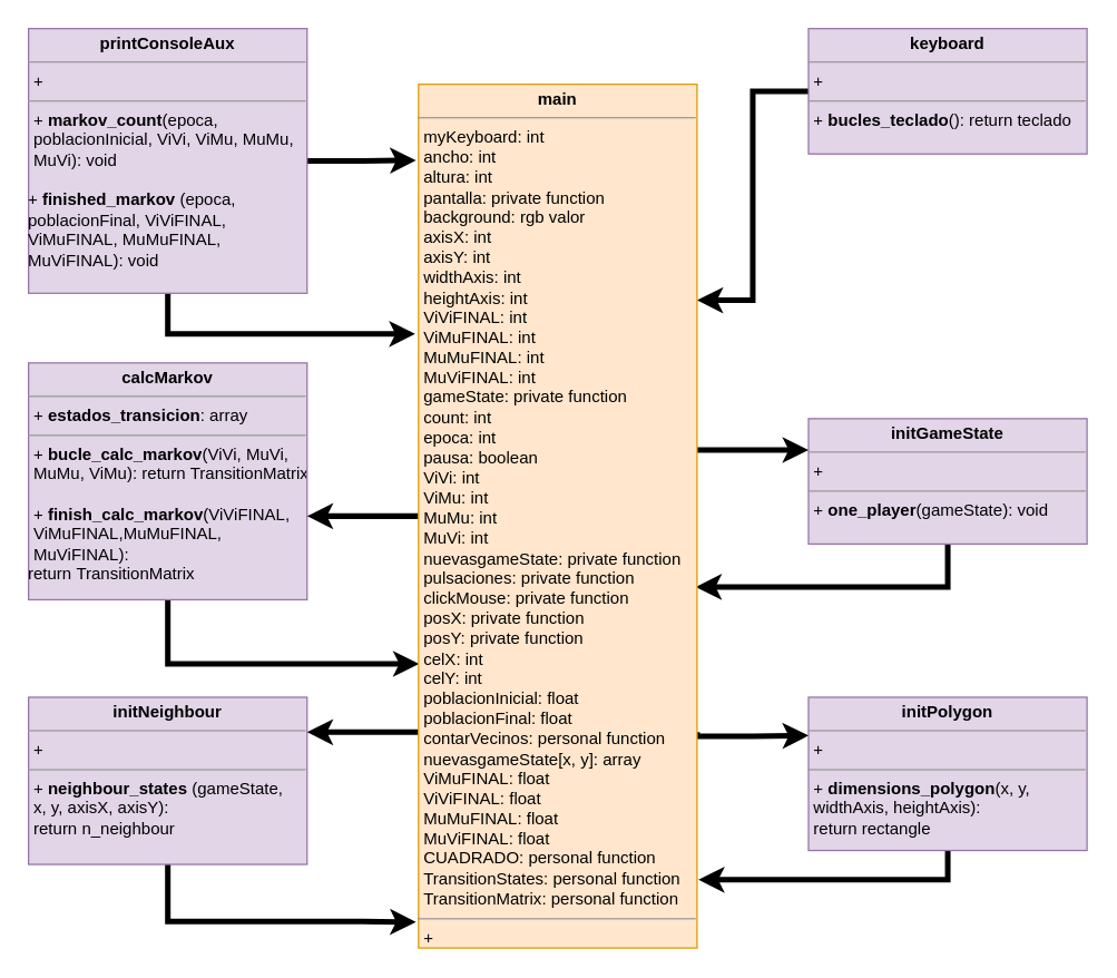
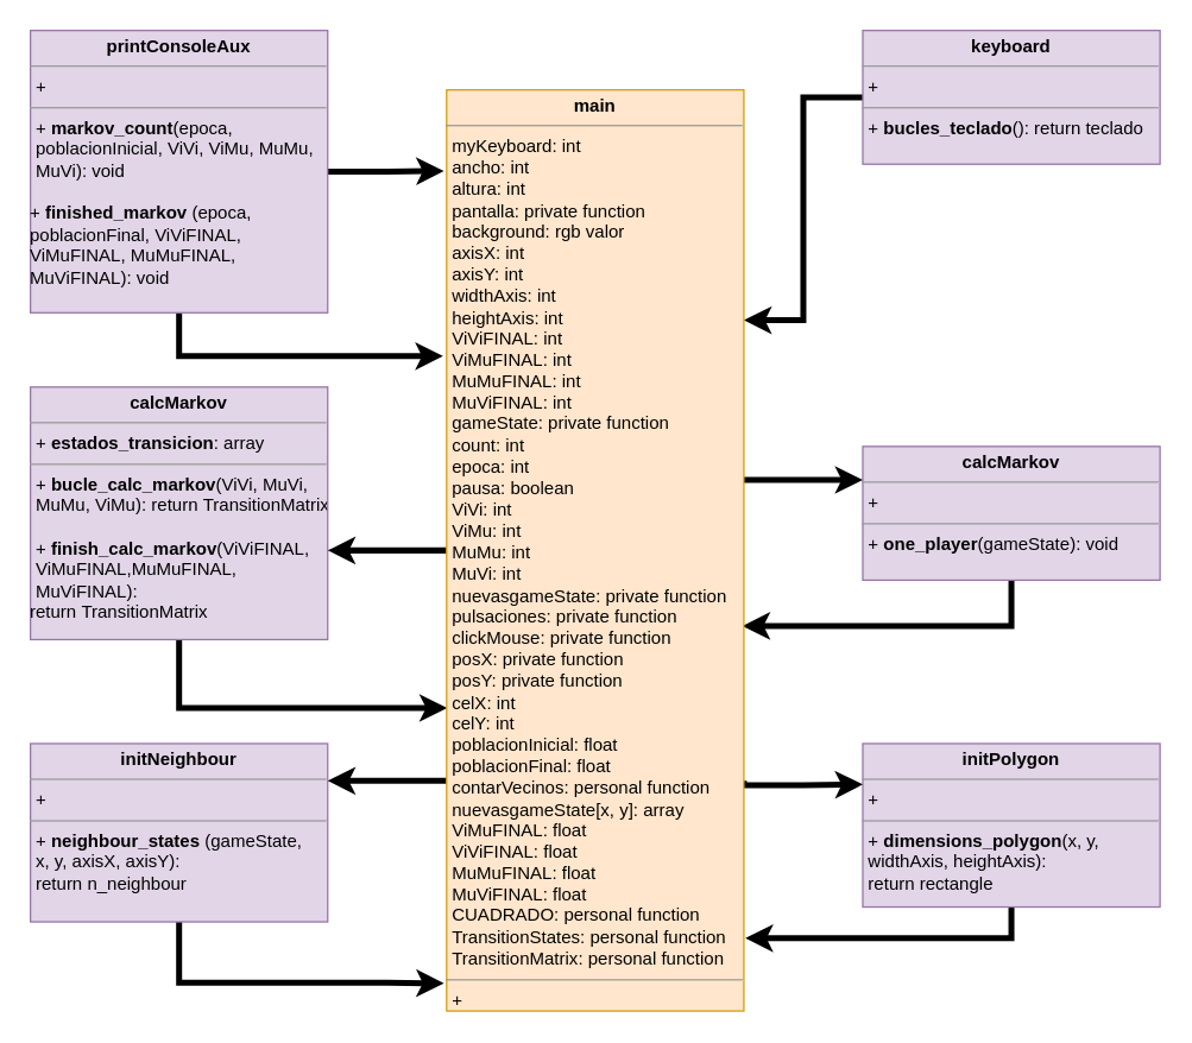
  <mxCell id="0" />
  <mxCell id="1" parent="0" />
  <mxCell id="2" style="edgeStyle=orthogonalEdgeStyle;rounded=0;orthogonalLoop=1;jettySize=auto;html=1;entryX=1;entryY=0.25;entryDx=0;entryDy=0;strokeWidth=4;" edge="1" parent="1" source="3" target="19"><mxGeometry relative="1" as="geometry" /></mxCell>
  <mxCell id="3" value="&lt;p style=&quot;margin: 0px ; margin-top: 4px ; text-align: center&quot;&gt;&lt;b&gt;keyboard&lt;/b&gt;&lt;/p&gt;&lt;hr size=&quot;1&quot;&gt;&lt;p style=&quot;margin: 0px ; margin-left: 4px&quot;&gt;+&amp;nbsp;&lt;/p&gt;&lt;hr size=&quot;1&quot;&gt;&lt;p style=&quot;margin: 0px ; margin-left: 4px&quot;&gt;+ &lt;b&gt;bucles_teclado&lt;/b&gt;(): return teclado&lt;/p&gt;" style="verticalAlign=top;align=left;overflow=fill;fontSize=12;fontFamily=Helvetica;html=1;fillColor=#e1d5e7;strokeColor=#9673a6;" vertex="1" parent="1"><mxGeometry x="580" y="20" width="200" height="90" as="geometry" /></mxCell>
  <mxCell id="4" style="edgeStyle=orthogonalEdgeStyle;rounded=0;orthogonalLoop=1;jettySize=auto;html=1;entryX=-0.009;entryY=0.088;entryDx=0;entryDy=0;entryPerimeter=0;strokeWidth=4;" edge="1" parent="1" source="6" target="19"><mxGeometry relative="1" as="geometry" /></mxCell>
  <mxCell id="5" style="edgeStyle=orthogonalEdgeStyle;rounded=0;orthogonalLoop=1;jettySize=auto;html=1;entryX=-0.012;entryY=0.289;entryDx=0;entryDy=0;entryPerimeter=0;strokeWidth=4;" edge="1" parent="1" source="6" target="19"><mxGeometry relative="1" as="geometry"><Array as="points"><mxPoint x="120" y="239" /></Array></mxGeometry></mxCell>
  <mxCell id="6" value="&lt;p style=&quot;margin: 0px ; margin-top: 4px ; text-align: center&quot;&gt;&lt;b&gt;printConsoleAux&lt;/b&gt;&lt;/p&gt;&lt;hr size=&quot;1&quot;&gt;&lt;p style=&quot;margin: 0px ; margin-left: 4px&quot;&gt;+&amp;nbsp;&lt;/p&gt;&lt;hr size=&quot;1&quot;&gt;&lt;p style=&quot;margin: 0px ; margin-left: 4px&quot;&gt;+ &lt;b&gt;markov_count&lt;/b&gt;(epoca,&amp;nbsp;&lt;/p&gt;&lt;p style=&quot;margin: 0px ; margin-left: 4px&quot;&gt;poblacionInicial,&amp;nbsp;&lt;span&gt;ViVi, ViMu, MuMu,&amp;nbsp;&lt;/span&gt;&lt;/p&gt;&lt;p style=&quot;margin: 0px ; margin-left: 4px&quot;&gt;&lt;span&gt;MuVi): void&lt;/span&gt;&lt;/p&gt;&lt;p style=&quot;margin: 0px ; margin-left: 4px&quot;&gt;&lt;/p&gt;&lt;br&gt;+ &lt;b&gt;finished_markov&lt;/b&gt; (epoca, &lt;br&gt;poblacionFinal, ViViFINAL, &lt;br&gt;ViMuFINAL, MuMuFINAL, &lt;br&gt;MuViFINAL): void" style="verticalAlign=top;align=left;overflow=fill;fontSize=12;fontFamily=Helvetica;html=1;fillColor=#e1d5e7;strokeColor=#9673a6;" vertex="1" parent="1"><mxGeometry x="20" y="20" width="200" height="190" as="geometry" /></mxCell>
  <mxCell id="7" style="edgeStyle=orthogonalEdgeStyle;rounded=0;orthogonalLoop=1;jettySize=auto;html=1;entryX=0.995;entryY=0.582;entryDx=0;entryDy=0;entryPerimeter=0;strokeWidth=4;" edge="1" parent="1" source="8" target="19"><mxGeometry relative="1" as="geometry"><Array as="points"><mxPoint x="680" y="421" /></Array></mxGeometry></mxCell>
- <mxCell id="8" value="&lt;p style=&quot;margin: 0px ; margin-top: 4px ; text-align: center&quot;&gt;&lt;b&gt;initGameState&lt;/b&gt;&lt;/p&gt;&lt;hr size=&quot;1&quot;&gt;&lt;p style=&quot;margin: 0px ; margin-left: 4px&quot;&gt;+&amp;nbsp;&lt;/p&gt;&lt;hr size=&quot;1&quot;&gt;&lt;p style=&quot;margin: 0px ; margin-left: 4px&quot;&gt;+ &lt;b&gt;one_player&lt;/b&gt;(gameState): void&lt;/p&gt;" style="verticalAlign=top;align=left;overflow=fill;fontSize=12;fontFamily=Helvetica;html=1;fillColor=#e1d5e7;strokeColor=#9673a6;" vertex="1" parent="1"><mxGeometry x="580" y="300" width="200" height="90" as="geometry" /></mxCell>
+ <mxCell id="8" value="&lt;p style=&quot;margin: 0px ; margin-top: 4px ; text-align: center&quot;&gt;&lt;b&gt;calcMarkov&lt;/b&gt;&lt;/p&gt;&lt;hr size=&quot;1&quot;&gt;&lt;p style=&quot;margin: 0px ; margin-left: 4px&quot;&gt;+&amp;nbsp;&lt;/p&gt;&lt;hr size=&quot;1&quot;&gt;&lt;p style=&quot;margin: 0px ; margin-left: 4px&quot;&gt;+ &lt;b&gt;one_player&lt;/b&gt;(gameState): void&lt;/p&gt;" style="verticalAlign=top;align=left;overflow=fill;fontSize=12;fontFamily=Helvetica;html=1;fillColor=#e1d5e7;strokeColor=#9673a6;" vertex="1" parent="1"><mxGeometry x="580" y="300" width="200" height="90" as="geometry" /></mxCell>
  <mxCell id="9" style="edgeStyle=orthogonalEdgeStyle;rounded=0;orthogonalLoop=1;jettySize=auto;html=1;exitX=0.5;exitY=1;exitDx=0;exitDy=0;entryX=0.002;entryY=0.671;entryDx=0;entryDy=0;entryPerimeter=0;strokeWidth=4;" edge="1" parent="1" source="10" target="19"><mxGeometry relative="1" as="geometry" /></mxCell>
  <mxCell id="10" value="&lt;p style=&quot;margin: 0px ; margin-top: 4px ; text-align: center&quot;&gt;&lt;b&gt;calcMarkov&lt;/b&gt;&lt;/p&gt;&lt;hr size=&quot;1&quot;&gt;&lt;p style=&quot;margin: 0px ; margin-left: 4px&quot;&gt;+&amp;nbsp;&lt;b&gt;estados_transicion&lt;/b&gt;: array&lt;/p&gt;&lt;hr size=&quot;1&quot;&gt;&lt;p style=&quot;margin: 0px ; margin-left: 4px&quot;&gt;+&amp;nbsp;&lt;b&gt;bucle_calc_markov&lt;/b&gt;(ViVi, MuVi,&amp;nbsp;&lt;/p&gt;&lt;p style=&quot;margin: 0px ; margin-left: 4px&quot;&gt;MuMu, ViMu): return&amp;nbsp;TransitionMatrix&lt;/p&gt;&lt;p style=&quot;margin: 0px ; margin-left: 4px&quot;&gt;&lt;br&gt;&lt;/p&gt;&lt;p style=&quot;margin: 0px ; margin-left: 4px&quot;&gt;+&amp;nbsp;&lt;b&gt;finish_calc_markov&lt;/b&gt;(ViViFINAL,&lt;/p&gt;&lt;p style=&quot;margin: 0px ; margin-left: 4px&quot;&gt;ViMuFINAL,MuMuFINAL,&lt;/p&gt;&lt;p style=&quot;margin: 0px ; margin-left: 4px&quot;&gt;MuViFINAL):&amp;nbsp;&lt;/p&gt;return&amp;nbsp;TransitionMatrix" style="verticalAlign=top;align=left;overflow=fill;fontSize=12;fontFamily=Helvetica;html=1;fillColor=#e1d5e7;strokeColor=#9673a6;" vertex="1" parent="1"><mxGeometry x="20" y="260" width="200" height="170" as="geometry" /></mxCell>
  <mxCell id="11" style="edgeStyle=orthogonalEdgeStyle;rounded=0;orthogonalLoop=1;jettySize=auto;html=1;entryX=-0.009;entryY=0.97;entryDx=0;entryDy=0;entryPerimeter=0;strokeWidth=4;" edge="1" parent="1" source="12" target="19"><mxGeometry relative="1" as="geometry"><Array as="points"><mxPoint x="120" y="661" /><mxPoint x="260" y="661" /></Array></mxGeometry></mxCell>
  <mxCell id="12" value="&lt;p style=&quot;margin: 0px ; margin-top: 4px ; text-align: center&quot;&gt;&lt;b&gt;initNeighbour&lt;/b&gt;&lt;/p&gt;&lt;hr size=&quot;1&quot;&gt;&lt;p style=&quot;margin: 0px ; margin-left: 4px&quot;&gt;+&amp;nbsp;&lt;/p&gt;&lt;hr size=&quot;1&quot;&gt;&lt;p style=&quot;margin: 0px ; margin-left: 4px&quot;&gt;+ &lt;b&gt;neighbour_states&lt;/b&gt; (gameState,&amp;nbsp;&lt;/p&gt;&lt;p style=&quot;margin: 0px ; margin-left: 4px&quot;&gt;x, y, axisX, axisY):&amp;nbsp;&lt;/p&gt;&lt;p style=&quot;margin: 0px ; margin-left: 4px&quot;&gt;return n_neighbour&lt;/p&gt;&lt;p style=&quot;margin: 0px ; margin-left: 4px&quot;&gt;&lt;br&gt;&lt;/p&gt;" style="verticalAlign=top;align=left;overflow=fill;fontSize=12;fontFamily=Helvetica;html=1;fillColor=#e1d5e7;strokeColor=#9673a6;" vertex="1" parent="1"><mxGeometry x="20" y="500" width="200" height="120" as="geometry" /></mxCell>
  <mxCell id="13" style="edgeStyle=orthogonalEdgeStyle;rounded=0;orthogonalLoop=1;jettySize=auto;html=1;exitX=0.5;exitY=1;exitDx=0;exitDy=0;entryX=1.005;entryY=0.921;entryDx=0;entryDy=0;entryPerimeter=0;strokeWidth=4;" edge="1" parent="1" source="14" target="19"><mxGeometry relative="1" as="geometry"><Array as="points"><mxPoint x="680" y="631" /></Array></mxGeometry></mxCell>
  <mxCell id="14" value="&lt;p style=&quot;margin: 0px ; margin-top: 4px ; text-align: center&quot;&gt;&lt;b&gt;initPolygon&lt;/b&gt;&lt;/p&gt;&lt;hr size=&quot;1&quot;&gt;&lt;p style=&quot;margin: 0px ; margin-left: 4px&quot;&gt;+&amp;nbsp;&lt;/p&gt;&lt;hr size=&quot;1&quot;&gt;&lt;p style=&quot;margin: 0px ; margin-left: 4px&quot;&gt;+&amp;nbsp;&lt;b&gt;dimensions_polygon&lt;/b&gt;(x, y,&amp;nbsp;&lt;/p&gt;&lt;p style=&quot;margin: 0px ; margin-left: 4px&quot;&gt;widthAxis, heightAxis):&lt;/p&gt;&lt;p style=&quot;margin: 0px ; margin-left: 4px&quot;&gt;return rectangle&lt;br&gt;&lt;/p&gt;" style="verticalAlign=top;align=left;overflow=fill;fontSize=12;fontFamily=Helvetica;html=1;fillColor=#e1d5e7;strokeColor=#9673a6;" vertex="1" parent="1"><mxGeometry x="580" y="500" width="200" height="110" as="geometry" /></mxCell>
  <mxCell id="15" style="edgeStyle=orthogonalEdgeStyle;rounded=0;orthogonalLoop=1;jettySize=auto;html=1;entryX=0;entryY=0.25;entryDx=0;entryDy=0;strokeWidth=4;" edge="1" parent="1" source="19" target="8"><mxGeometry relative="1" as="geometry"><Array as="points"><mxPoint x="540" y="323" /></Array></mxGeometry></mxCell>
  <mxCell id="16" style="edgeStyle=orthogonalEdgeStyle;rounded=0;orthogonalLoop=1;jettySize=auto;html=1;exitX=1;exitY=0.75;exitDx=0;exitDy=0;entryX=0;entryY=0.25;entryDx=0;entryDy=0;strokeWidth=4;" edge="1" parent="1" source="19" target="14"><mxGeometry relative="1" as="geometry"><Array as="points"><mxPoint x="500" y="528" /><mxPoint x="540" y="528" /></Array></mxGeometry></mxCell>
  <mxCell id="17" style="edgeStyle=orthogonalEdgeStyle;rounded=0;orthogonalLoop=1;jettySize=auto;html=1;exitX=0;exitY=0.75;exitDx=0;exitDy=0;entryX=1;entryY=0.209;entryDx=0;entryDy=0;entryPerimeter=0;strokeWidth=4;" edge="1" parent="1" source="19" target="12"><mxGeometry relative="1" as="geometry" /></mxCell>
  <mxCell id="18" style="edgeStyle=orthogonalEdgeStyle;rounded=0;orthogonalLoop=1;jettySize=auto;html=1;entryX=1;entryY=0.647;entryDx=0;entryDy=0;entryPerimeter=0;strokeWidth=4;" edge="1" parent="1" source="19" target="10"><mxGeometry relative="1" as="geometry" /></mxCell>
  <mxCell id="19" value="&lt;p style=&quot;margin: 0px ; margin-top: 4px ; text-align: center&quot;&gt;&lt;b&gt;main&lt;/b&gt;&lt;/p&gt;&lt;hr size=&quot;1&quot;&gt;&lt;p style=&quot;margin: 0px ; margin-left: 4px&quot;&gt;myKeyboard: int&lt;/p&gt;&lt;p style=&quot;margin: 0px ; margin-left: 4px&quot;&gt;ancho: int&lt;/p&gt;&lt;p style=&quot;margin: 0px ; margin-left: 4px&quot;&gt;altura: int&lt;/p&gt;&lt;p style=&quot;margin: 0px ; margin-left: 4px&quot;&gt;pantalla: private function&lt;/p&gt;&lt;p style=&quot;margin: 0px ; margin-left: 4px&quot;&gt;background: rgb valor&lt;/p&gt;&lt;p style=&quot;margin: 0px ; margin-left: 4px&quot;&gt;axisX: int&lt;/p&gt;&lt;p style=&quot;margin: 0px ; margin-left: 4px&quot;&gt;axisY: int&lt;/p&gt;&lt;p style=&quot;margin: 0px ; margin-left: 4px&quot;&gt;widthAxis: int&lt;/p&gt;&lt;p style=&quot;margin: 0px ; margin-left: 4px&quot;&gt;heightAxis: int&lt;/p&gt;&lt;p style=&quot;margin: 0px ; margin-left: 4px&quot;&gt;ViViFINAL: int&lt;/p&gt;&lt;p style=&quot;margin: 0px ; margin-left: 4px&quot;&gt;ViMuFINAL: int&lt;/p&gt;&lt;p style=&quot;margin: 0px ; margin-left: 4px&quot;&gt;MuMuFINAL: int&lt;/p&gt;&lt;p style=&quot;margin: 0px ; margin-left: 4px&quot;&gt;MuViFINAL: int&lt;/p&gt;&lt;p style=&quot;margin: 0px ; margin-left: 4px&quot;&gt;gameState: private function&lt;/p&gt;&lt;p style=&quot;margin: 0px ; margin-left: 4px&quot;&gt;count: int&lt;/p&gt;&lt;p style=&quot;margin: 0px ; margin-left: 4px&quot;&gt;epoca: int&lt;/p&gt;&lt;p style=&quot;margin: 0px ; margin-left: 4px&quot;&gt;pausa: boolean&lt;/p&gt;&lt;p style=&quot;margin: 0px ; margin-left: 4px&quot;&gt;ViVi: int&lt;/p&gt;&lt;p style=&quot;margin: 0px ; margin-left: 4px&quot;&gt;ViMu: int&lt;/p&gt;&lt;p style=&quot;margin: 0px ; margin-left: 4px&quot;&gt;MuMu: int&lt;/p&gt;&lt;p style=&quot;margin: 0px ; margin-left: 4px&quot;&gt;MuVi: int&lt;/p&gt;&lt;p style=&quot;margin: 0px ; margin-left: 4px&quot;&gt;nuevasgameState: private function&lt;/p&gt;&lt;p style=&quot;margin: 0px ; margin-left: 4px&quot;&gt;pulsaciones: private function&lt;/p&gt;&lt;p style=&quot;margin: 0px ; margin-left: 4px&quot;&gt;clickMouse: private function&lt;/p&gt;&lt;p style=&quot;margin: 0px ; margin-left: 4px&quot;&gt;posX: private function&lt;/p&gt;&lt;p style=&quot;margin: 0px ; margin-left: 4px&quot;&gt;posY: private function&lt;/p&gt;&lt;p style=&quot;margin: 0px ; margin-left: 4px&quot;&gt;celX: int&lt;/p&gt;&lt;p style=&quot;margin: 0px ; margin-left: 4px&quot;&gt;celY: int&lt;/p&gt;&lt;p style=&quot;margin: 0px ; margin-left: 4px&quot;&gt;poblacionInicial: float&lt;/p&gt;&lt;p style=&quot;margin: 0px ; margin-left: 4px&quot;&gt;poblacionFinal: float&lt;/p&gt;&lt;p style=&quot;margin: 0px ; margin-left: 4px&quot;&gt;contarVecinos: personal function&lt;/p&gt;&lt;p style=&quot;margin: 0px ; margin-left: 4px&quot;&gt;nuevasgameState[x, y]: array&lt;/p&gt;&lt;p style=&quot;margin: 0px ; margin-left: 4px&quot;&gt;ViMuFINAL: float&lt;/p&gt;&lt;p style=&quot;margin: 0px ; margin-left: 4px&quot;&gt;ViViFINAL: float&lt;/p&gt;&lt;p style=&quot;margin: 0px ; margin-left: 4px&quot;&gt;MuMuFINAL: float&lt;/p&gt;&lt;p style=&quot;margin: 0px ; margin-left: 4px&quot;&gt;MuViFINAL: float&lt;/p&gt;&lt;p style=&quot;margin: 0px ; margin-left: 4px&quot;&gt;CUADRADO: personal function&lt;/p&gt;&lt;p style=&quot;margin: 0px ; margin-left: 4px&quot;&gt;TransitionStates: personal function&lt;/p&gt;&lt;p style=&quot;margin: 0px ; margin-left: 4px&quot;&gt;TransitionMatrix: personal function&lt;/p&gt;&lt;hr size=&quot;1&quot;&gt;&lt;p style=&quot;margin: 0px ; margin-left: 4px&quot;&gt;+&amp;nbsp;&lt;/p&gt;" style="verticalAlign=top;align=left;overflow=fill;fontSize=12;fontFamily=Helvetica;html=1;fillColor=#ffe6cc;strokeColor=#d79b00;" vertex="1" parent="1"><mxGeometry x="300" y="60" width="200" height="620" as="geometry" /></mxCell>
